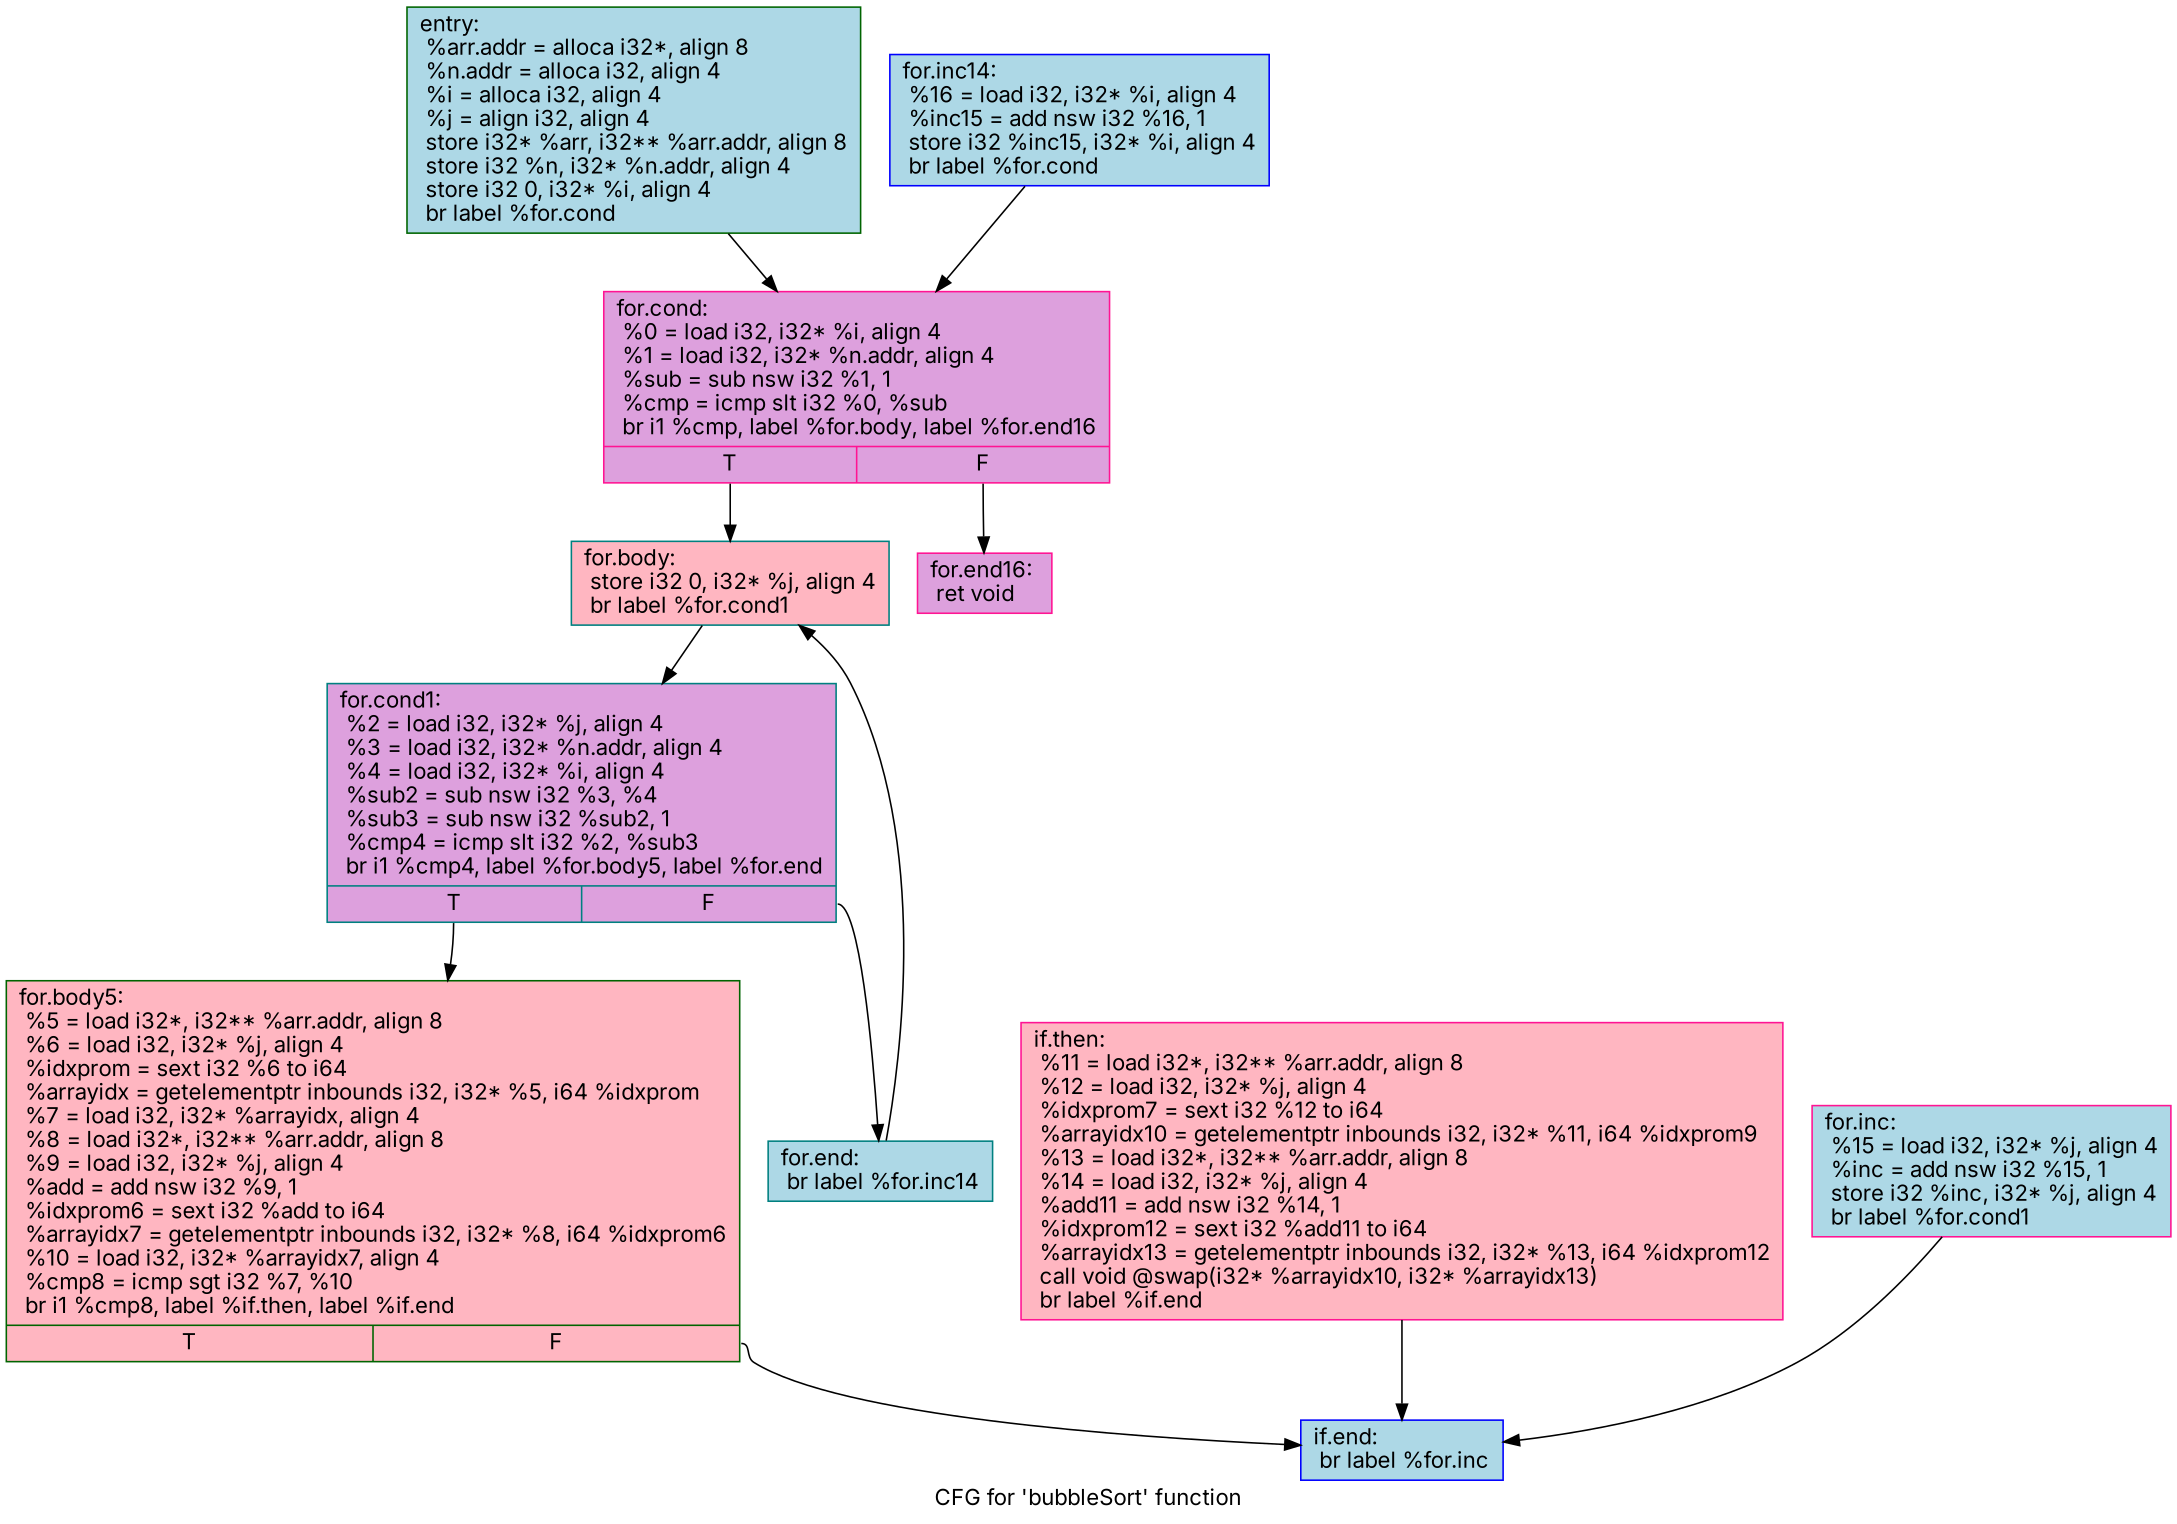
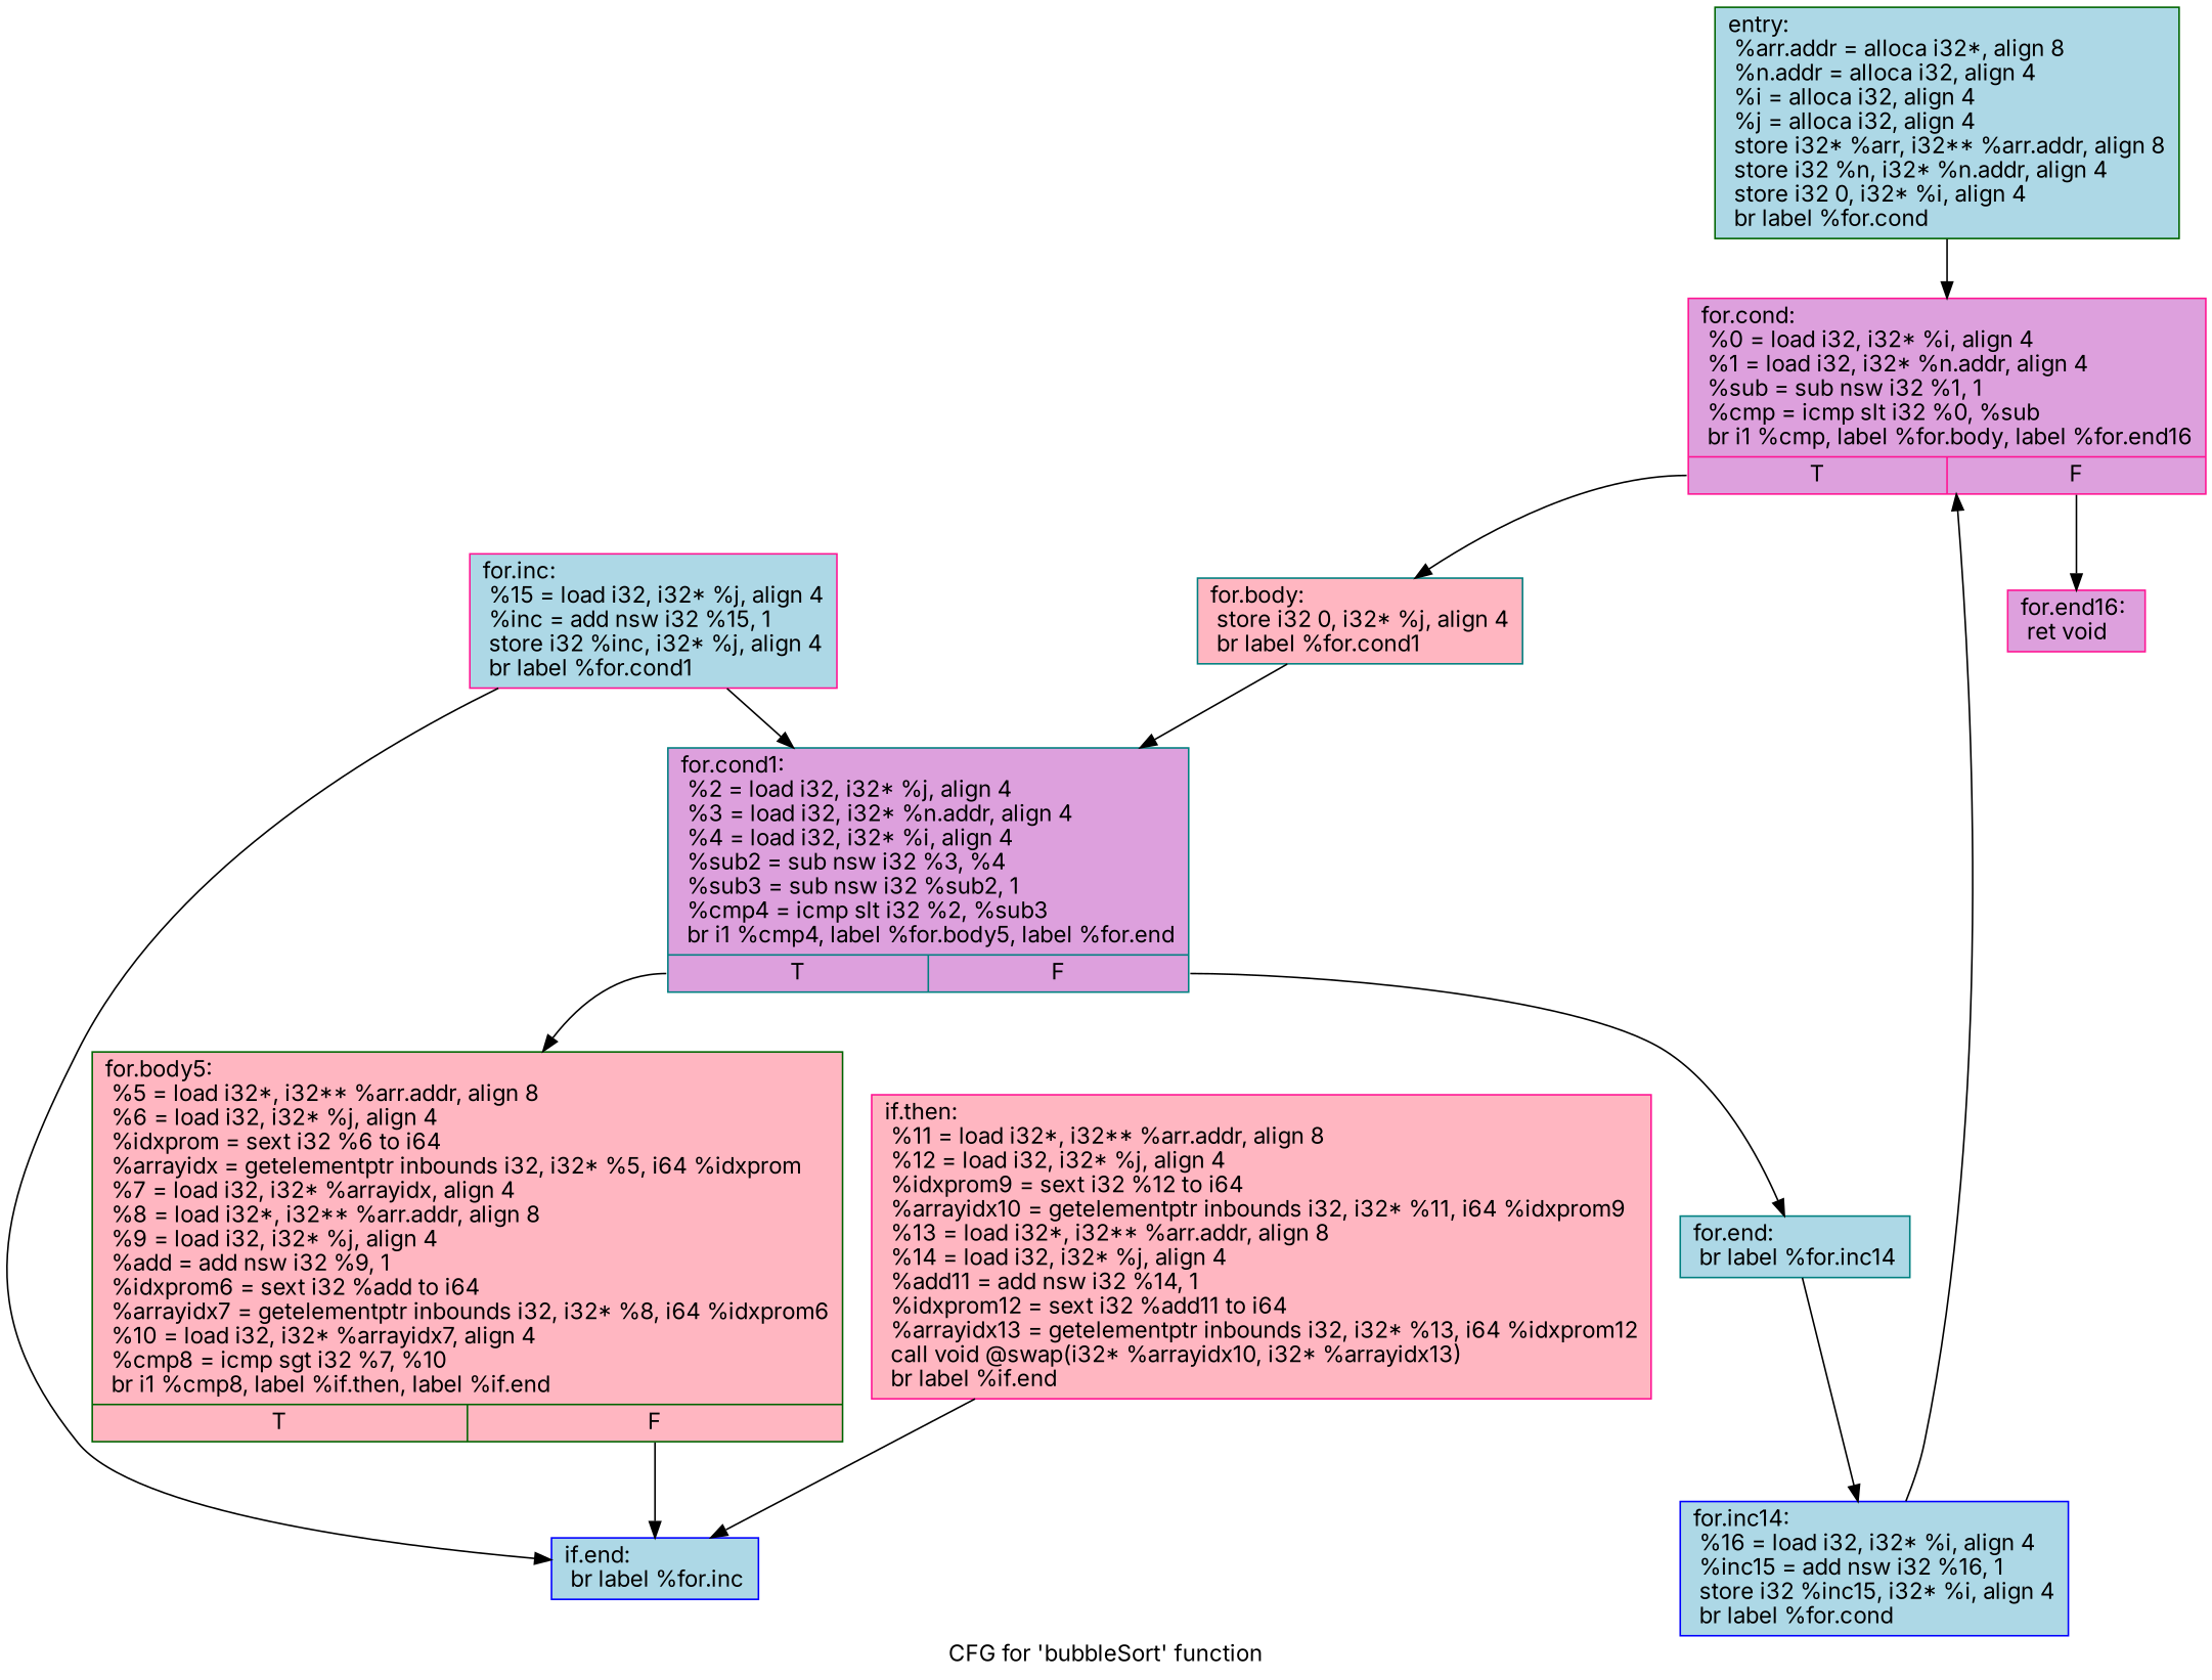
  digraph {
    fontname=Inter
    label="CFG for 'bubbleSort' function"
    node [color=deeppink fillcolor=lightblue fontname=Inter shape=record style=filled]
    edge [fontname=Inter]
-   n1 [color=darkgreen label="{entry:\l  %arr.addr = alloca i32*, align 8\l  %n.addr = alloca i32, align 4\l  %i = alloca i32, align 4\l  %j = align i32, align 4\l  store i32* %arr, i32** %arr.addr, align 8\l  store i32 %n, i32* %n.addr, align 4\l  store i32 0, i32* %i, align 4\l  br label %for.cond\l}"]
+   n1 [color=darkgreen label="{entry:\l  %arr.addr = alloca i32*, align 8\l  %n.addr = alloca i32, align 4\l  %i = alloca i32, align 4\l  %j = alloca i32, align 4\l  store i32* %arr, i32** %arr.addr, align 8\l  store i32 %n, i32* %n.addr, align 4\l  store i32 0, i32* %i, align 4\l  br label %for.cond\l}"]
    n2 [fillcolor=plum label="{for.cond:                                         \l  %0 = load i32, i32* %i, align 4\l  %1 = load i32, i32* %n.addr, align 4\l  %sub = sub nsw i32 %1, 1\l  %cmp = icmp slt i32 %0, %sub\l  br i1 %cmp, label %for.body, label %for.end16\l|{<s0>T|<s1>F}}"]
    n3 [color=teal fillcolor=lightpink label="{for.body:                                         \l  store i32 0, i32* %j, align 4\l  br label %for.cond1\l}"]
    n4 [fillcolor=plum label="{for.end16:                                        \l  ret void\l}"]
    n5 [color=teal fillcolor=plum label="{for.cond1:                                        \l  %2 = load i32, i32* %j, align 4\l  %3 = load i32, i32* %n.addr, align 4\l  %4 = load i32, i32* %i, align 4\l  %sub2 = sub nsw i32 %3, %4\l  %sub3 = sub nsw i32 %sub2, 1\l  %cmp4 = icmp slt i32 %2, %sub3\l  br i1 %cmp4, label %for.body5, label %for.end\l|{<s0>T|<s1>F}}"]
    n6 [color=darkgreen fillcolor=lightpink label="{for.body5:                                        \l  %5 = load i32*, i32** %arr.addr, align 8\l  %6 = load i32, i32* %j, align 4\l  %idxprom = sext i32 %6 to i64\l  %arrayidx = getelementptr inbounds i32, i32* %5, i64 %idxprom\l  %7 = load i32, i32* %arrayidx, align 4\l  %8 = load i32*, i32** %arr.addr, align 8\l  %9 = load i32, i32* %j, align 4\l  %add = add nsw i32 %9, 1\l  %idxprom6 = sext i32 %add to i64\l  %arrayidx7 = getelementptr inbounds i32, i32* %8, i64 %idxprom6\l  %10 = load i32, i32* %arrayidx7, align 4\l  %cmp8 = icmp sgt i32 %7, %10\l  br i1 %cmp8, label %if.then, label %if.end\l|{<s0>T|<s1>F}}"]
    n7 [color=teal label="{for.end:                                          \l  br label %for.inc14\l}"]
    n8 [color=blue label="{if.end:                                           \l  br label %for.inc\l}"]
    n9 [color=blue label="{for.inc14:                                        \l  %16 = load i32, i32* %i, align 4\l  %inc15 = add nsw i32 %16, 1\l  store i32 %inc15, i32* %i, align 4\l  br label %for.cond\l}"]
-   n10 [fillcolor=lightpink label="{if.then:                                          \l  %11 = load i32*, i32** %arr.addr, align 8\l  %12 = load i32, i32* %j, align 4\l  %idxprom7 = sext i32 %12 to i64\l  %arrayidx10 = getelementptr inbounds i32, i32* %11, i64 %idxprom9\l  %13 = load i32*, i32** %arr.addr, align 8\l  %14 = load i32, i32* %j, align 4\l  %add11 = add nsw i32 %14, 1\l  %idxprom12 = sext i32 %add11 to i64\l  %arrayidx13 = getelementptr inbounds i32, i32* %13, i64 %idxprom12\l  call void @swap(i32* %arrayidx10, i32* %arrayidx13)\l  br label %if.end\l}"]
+   n10 [fillcolor=lightpink label="{if.then:                                          \l  %11 = load i32*, i32** %arr.addr, align 8\l  %12 = load i32, i32* %j, align 4\l  %idxprom9 = sext i32 %12 to i64\l  %arrayidx10 = getelementptr inbounds i32, i32* %11, i64 %idxprom9\l  %13 = load i32*, i32** %arr.addr, align 8\l  %14 = load i32, i32* %j, align 4\l  %add11 = add nsw i32 %14, 1\l  %idxprom12 = sext i32 %add11 to i64\l  %arrayidx13 = getelementptr inbounds i32, i32* %13, i64 %idxprom12\l  call void @swap(i32* %arrayidx10, i32* %arrayidx13)\l  br label %if.end\l}"]
    n11 [label="{for.inc:                                          \l  %15 = load i32, i32* %j, align 4\l  %inc = add nsw i32 %15, 1\l  store i32 %inc, i32* %j, align 4\l  br label %for.cond1\l}"]
    n1 -> n2
    n2 -> n3 [tailport=s0]
    n2 -> n4 [tailport=s1]
    n3 -> n5
    n5 -> n6 [tailport=s0]
    n5 -> n7 [tailport=s1]
    n6 -> n8 [tailport=s1]
-   n7 -> n3
+   n7 -> n9
    n9 -> n2
    n10 -> n8
+   n11 -> n5
    n11 -> n8
  }
